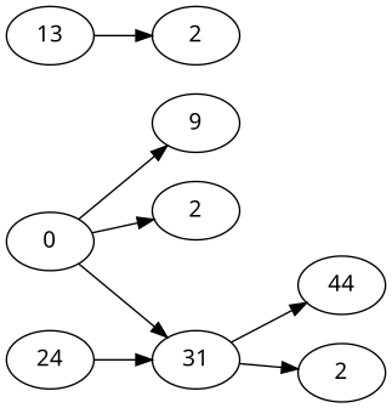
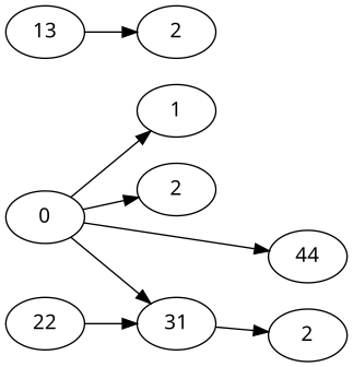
  digraph {
    rankdir=LR
    node [fontname=Courrier]
-   n1 [label=9]
+   n1 [label=1]
    0
    n3 [label=2]
    31
    n5 [label=2]
    13
-   22 [label=24]
+   22
    n8 [label=44]
    n9 [label=2]
    0 -> n1
    0 -> n3
    0 -> 31
-   31 -> n8
+   0 -> n8
    31 -> n9
    13 -> n5
    22 -> 31
  }
